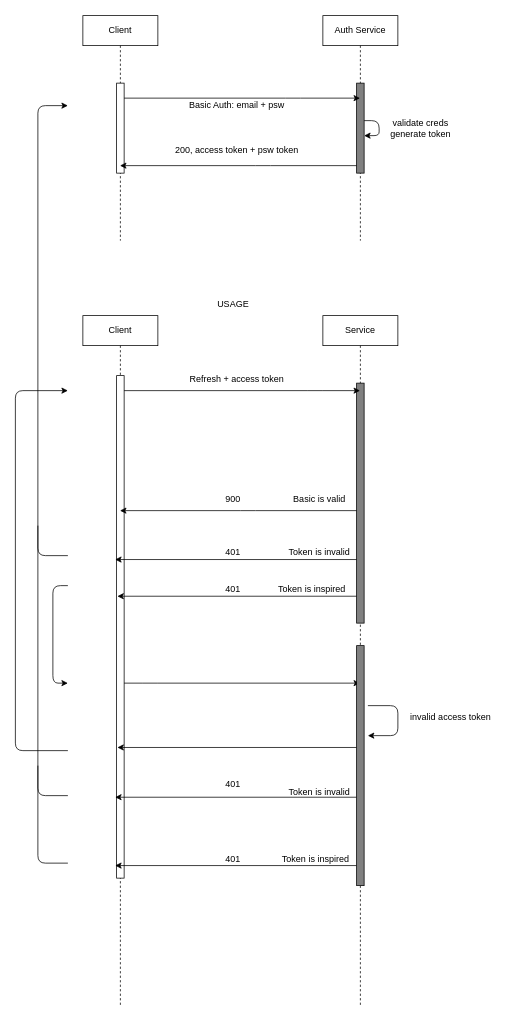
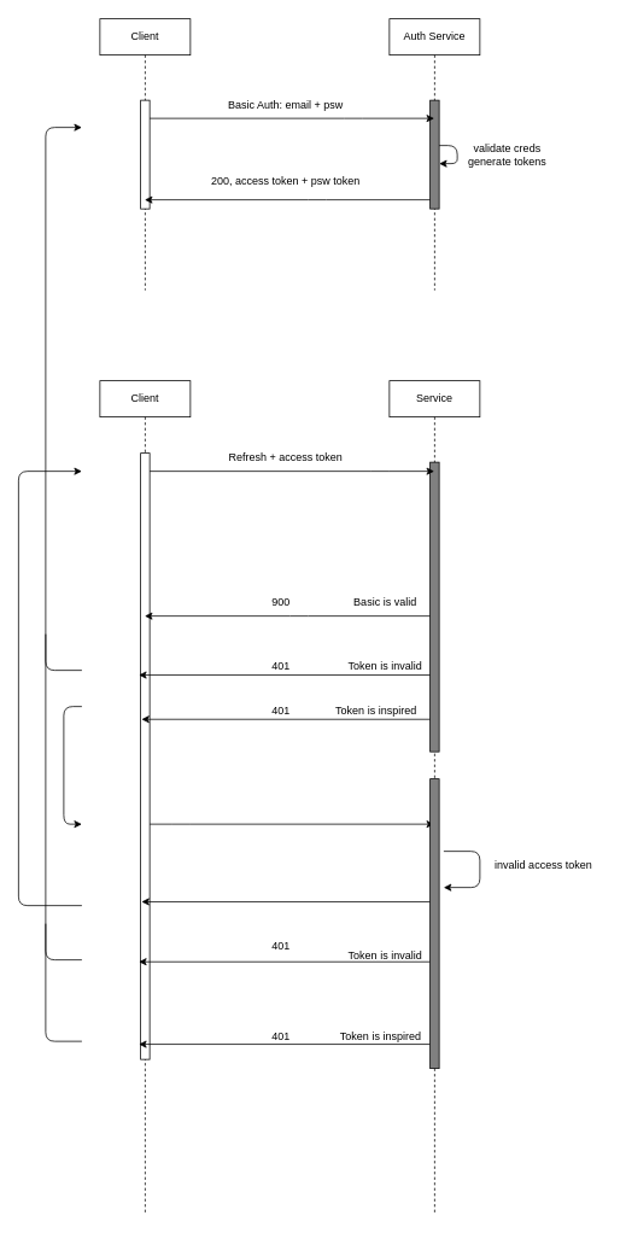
  <mxCell id="0" />
  <mxCell id="1" parent="0" />
  <mxCell id="2" value="Auth Service" style="shape=umlLifeline;perimeter=lifelinePerimeter;whiteSpace=wrap;html=1;container=1;collapsible=0;recursiveResize=0;outlineConnect=0;" vertex="1" parent="1"><mxGeometry x="430" y="20" width="100" height="300" as="geometry" /></mxCell>
  <mxCell id="3" value="" style="html=1;points=[];perimeter=orthogonalPerimeter;fillColor=#808080;" vertex="1" parent="2"><mxGeometry x="45" y="90" width="10" height="120" as="geometry" /></mxCell>
  <mxCell id="4" style="edgeStyle=none;html=1;" edge="1" parent="2" source="3" target="3"><mxGeometry relative="1" as="geometry" /></mxCell>
  <mxCell id="5" value="Client" style="shape=umlLifeline;perimeter=lifelinePerimeter;whiteSpace=wrap;html=1;container=1;collapsible=0;recursiveResize=0;outlineConnect=0;" vertex="1" parent="1"><mxGeometry x="110" y="20" width="100" height="300" as="geometry" /></mxCell>
  <mxCell id="6" value="" style="html=1;points=[];perimeter=orthogonalPerimeter;" vertex="1" parent="5"><mxGeometry x="45" y="90" width="10" height="120" as="geometry" /></mxCell>
  <mxCell id="7" style="edgeStyle=none;html=1;" edge="1" parent="1" source="6" target="2"><mxGeometry relative="1" as="geometry"><Array as="points"><mxPoint x="390" y="130" /></Array></mxGeometry></mxCell>
- <mxCell id="8" value="Basic Auth: email + psw" style="text;html=1;align=center;verticalAlign=middle;resizable=0;points=[];autosize=1;strokeColor=none;fillColor=none;" vertex="1" parent="1"><mxGeometry x="240" y="125" width="150" height="30" as="geometry" /></mxCell>
- <mxCell id="9" value="validate creds&lt;br&gt;generate token" style="text;html=1;align=center;verticalAlign=middle;resizable=0;points=[];autosize=1;strokeColor=none;fillColor=none;" vertex="1" parent="1"><mxGeometry x="505" y="150" width="110" height="40" as="geometry" /></mxCell>
+ <mxCell id="8" value="Basic Auth: email + psw" style="text;html=1;align=center;verticalAlign=middle;resizable=0;points=[];autosize=1;strokeColor=none;fillColor=none;" vertex="1" parent="1"><mxGeometry x="240" y="100" width="150" height="30" as="geometry" /></mxCell>
+ <mxCell id="9" value="validate creds&lt;br&gt;generate tokens" style="text;html=1;align=center;verticalAlign=middle;resizable=0;points=[];autosize=1;strokeColor=none;fillColor=none;" vertex="1" parent="1"><mxGeometry x="505" y="150" width="110" height="40" as="geometry" /></mxCell>
  <mxCell id="10" style="edgeStyle=none;html=1;" edge="1" parent="1" source="3" target="5"><mxGeometry relative="1" as="geometry"><Array as="points"><mxPoint x="350" y="220" /></Array></mxGeometry></mxCell>
  <mxCell id="11" value="200, access token + psw token" style="text;html=1;align=center;verticalAlign=middle;resizable=0;points=[];autosize=1;strokeColor=none;fillColor=none;" vertex="1" parent="1"><mxGeometry x="215" y="185" width="200" height="30" as="geometry" /></mxCell>
- <mxCell id="12" value="USAGE" style="text;html=1;align=center;verticalAlign=middle;resizable=0;points=[];autosize=1;strokeColor=none;fillColor=none;" vertex="1" parent="1"><mxGeometry x="275" y="390" width="70" height="30" as="geometry" /></mxCell>
  <mxCell id="13" value="Service" style="shape=umlLifeline;perimeter=lifelinePerimeter;whiteSpace=wrap;html=1;container=1;collapsible=0;recursiveResize=0;outlineConnect=0;" vertex="1" parent="1"><mxGeometry x="430" y="420" width="100" height="920" as="geometry" /></mxCell>
  <mxCell id="14" value="" style="html=1;points=[];perimeter=orthogonalPerimeter;fillColor=#808080;" vertex="1" parent="13"><mxGeometry x="45" y="90" width="10" height="320" as="geometry" /></mxCell>
  <mxCell id="15" value="Basic is valid" style="text;html=1;align=center;verticalAlign=middle;resizable=0;points=[];autosize=1;strokeColor=none;fillColor=none;" vertex="1" parent="13"><mxGeometry x="-55" y="230" width="100" height="30" as="geometry" /></mxCell>
  <mxCell id="16" value="Token is invalid" style="text;html=1;align=center;verticalAlign=middle;resizable=0;points=[];autosize=1;strokeColor=none;fillColor=none;" vertex="1" parent="13"><mxGeometry x="-55" y="300" width="100" height="30" as="geometry" /></mxCell>
  <mxCell id="17" value="Client" style="shape=umlLifeline;perimeter=lifelinePerimeter;whiteSpace=wrap;html=1;container=1;collapsible=0;recursiveResize=0;outlineConnect=0;" vertex="1" parent="1"><mxGeometry x="110" y="420" width="100" height="920" as="geometry" /></mxCell>
  <mxCell id="18" value="" style="html=1;points=[];perimeter=orthogonalPerimeter;" vertex="1" parent="17"><mxGeometry x="45" y="80" width="10" height="670" as="geometry" /></mxCell>
  <mxCell id="19" style="edgeStyle=none;html=1;" edge="1" parent="1" source="18" target="13"><mxGeometry relative="1" as="geometry"><Array as="points"><mxPoint x="420" y="520" /></Array></mxGeometry></mxCell>
  <mxCell id="20" value="Refresh + access token" style="text;html=1;align=center;verticalAlign=middle;resizable=0;points=[];autosize=1;strokeColor=none;fillColor=none;" vertex="1" parent="1"><mxGeometry x="235" y="490" width="160" height="30" as="geometry" /></mxCell>
  <mxCell id="21" value="invalid access token" style="text;html=1;align=center;verticalAlign=middle;resizable=0;points=[];autosize=1;strokeColor=none;fillColor=none;" vertex="1" parent="1"><mxGeometry x="530" y="940" width="140" height="30" as="geometry" /></mxCell>
  <mxCell id="22" value="" style="endArrow=classic;html=1;" edge="1" parent="1"><mxGeometry width="50" height="50" relative="1" as="geometry"><mxPoint x="490" y="940" as="sourcePoint" /><mxPoint x="490" y="980" as="targetPoint" /><Array as="points"><mxPoint x="530" y="940" /><mxPoint x="530" y="980" /></Array></mxGeometry></mxCell>
  <mxCell id="23" style="edgeStyle=none;html=1;" edge="1" parent="1" source="14" target="17"><mxGeometry relative="1" as="geometry"><Array as="points"><mxPoint x="330" y="680" /></Array></mxGeometry></mxCell>
  <mxCell id="24" value="900" style="text;html=1;align=center;verticalAlign=middle;resizable=0;points=[];autosize=1;strokeColor=none;fillColor=none;" vertex="1" parent="1"><mxGeometry x="290" y="650" width="40" height="30" as="geometry" /></mxCell>
  <mxCell id="25" style="edgeStyle=none;html=1;entryX=-0.2;entryY=0.366;entryDx=0;entryDy=0;entryPerimeter=0;" edge="1" parent="1" source="14" target="18"><mxGeometry relative="1" as="geometry"><mxPoint x="220" y="740" as="targetPoint" /></mxGeometry></mxCell>
  <mxCell id="26" value="401" style="text;html=1;align=center;verticalAlign=middle;resizable=0;points=[];autosize=1;strokeColor=none;fillColor=none;" vertex="1" parent="1"><mxGeometry x="290" y="1130" width="40" height="30" as="geometry" /></mxCell>
  <mxCell id="27" style="edgeStyle=none;html=1;entryX=0.1;entryY=0.439;entryDx=0;entryDy=0;entryPerimeter=0;" edge="1" parent="1" source="14" target="18"><mxGeometry relative="1" as="geometry" /></mxCell>
  <mxCell id="28" value="401" style="text;html=1;align=center;verticalAlign=middle;resizable=0;points=[];autosize=1;strokeColor=none;fillColor=none;" vertex="1" parent="1"><mxGeometry x="290" y="770" width="40" height="30" as="geometry" /></mxCell>
  <mxCell id="29" value="Token is inspired" style="text;html=1;align=center;verticalAlign=middle;resizable=0;points=[];autosize=1;strokeColor=none;fillColor=none;" vertex="1" parent="1"><mxGeometry x="360" y="770" width="110" height="30" as="geometry" /></mxCell>
  <mxCell id="30" value="" style="endArrow=classic;html=1;" edge="1" parent="1"><mxGeometry width="50" height="50" relative="1" as="geometry"><mxPoint x="90" y="740" as="sourcePoint" /><mxPoint x="90" y="140" as="targetPoint" /><Array as="points"><mxPoint x="50" y="740" /><mxPoint x="50" y="140" /></Array></mxGeometry></mxCell>
  <mxCell id="31" style="edgeStyle=none;html=1;" edge="1" parent="1" source="18" target="13"><mxGeometry relative="1" as="geometry"><mxPoint x="410" y="910" as="targetPoint" /><Array as="points"><mxPoint x="200" y="910" /></Array></mxGeometry></mxCell>
  <mxCell id="32" style="edgeStyle=none;html=1;entryX=0.1;entryY=0.74;entryDx=0;entryDy=0;entryPerimeter=0;" edge="1" parent="1" source="35" target="18"><mxGeometry relative="1" as="geometry" /></mxCell>
  <mxCell id="33" style="edgeStyle=none;html=1;entryX=-0.2;entryY=0.839;entryDx=0;entryDy=0;entryPerimeter=0;" edge="1" parent="1" source="35" target="18"><mxGeometry relative="1" as="geometry" /></mxCell>
  <mxCell id="34" style="edgeStyle=none;html=1;entryX=-0.2;entryY=0.975;entryDx=0;entryDy=0;entryPerimeter=0;" edge="1" parent="1" source="35" target="18"><mxGeometry relative="1" as="geometry" /></mxCell>
  <mxCell id="35" value="" style="html=1;points=[];perimeter=orthogonalPerimeter;fillColor=#808080;" vertex="1" parent="1"><mxGeometry x="475" y="860" width="10" height="320" as="geometry" /></mxCell>
  <mxCell id="36" value="Token is invalid" style="text;html=1;align=center;verticalAlign=middle;resizable=0;points=[];autosize=1;strokeColor=none;fillColor=none;" vertex="1" parent="1"><mxGeometry x="375" y="1040" width="100" height="30" as="geometry" /></mxCell>
  <mxCell id="37" value="Token is inspired" style="text;html=1;align=center;verticalAlign=middle;resizable=0;points=[];autosize=1;strokeColor=none;fillColor=none;" vertex="1" parent="1"><mxGeometry x="365" y="1130" width="110" height="30" as="geometry" /></mxCell>
  <mxCell id="38" value="401" style="text;html=1;align=center;verticalAlign=middle;resizable=0;points=[];autosize=1;strokeColor=none;fillColor=none;" vertex="1" parent="1"><mxGeometry x="290" y="720" width="40" height="30" as="geometry" /></mxCell>
  <mxCell id="39" value="401" style="text;html=1;align=center;verticalAlign=middle;resizable=0;points=[];autosize=1;strokeColor=none;fillColor=none;" vertex="1" parent="1"><mxGeometry x="290" y="1030" width="40" height="30" as="geometry" /></mxCell>
  <mxCell id="40" value="" style="endArrow=classic;html=1;" edge="1" parent="1"><mxGeometry width="50" height="50" relative="1" as="geometry"><mxPoint x="90" y="780" as="sourcePoint" /><mxPoint x="90" y="910" as="targetPoint" /><Array as="points"><mxPoint x="70" y="780" /><mxPoint x="70" y="910" /></Array></mxGeometry></mxCell>
  <mxCell id="41" value="" style="endArrow=classic;html=1;" edge="1" parent="1"><mxGeometry width="50" height="50" relative="1" as="geometry"><mxPoint x="90" y="1000" as="sourcePoint" /><mxPoint x="90" y="520" as="targetPoint" /><Array as="points"><mxPoint x="20" y="1000" /><mxPoint x="20" y="520" /></Array></mxGeometry></mxCell>
  <mxCell id="42" value="" style="endArrow=none;html=1;" edge="1" parent="1"><mxGeometry width="50" height="50" relative="1" as="geometry"><mxPoint x="90" y="1060" as="sourcePoint" /><mxPoint x="50" y="700" as="targetPoint" /><Array as="points"><mxPoint x="50" y="1060" /></Array></mxGeometry></mxCell>
  <mxCell id="43" value="" style="endArrow=none;html=1;" edge="1" parent="1"><mxGeometry width="50" height="50" relative="1" as="geometry"><mxPoint x="90" y="1150" as="sourcePoint" /><mxPoint x="50" y="1020" as="targetPoint" /><Array as="points"><mxPoint x="50" y="1150" /></Array></mxGeometry></mxCell>
